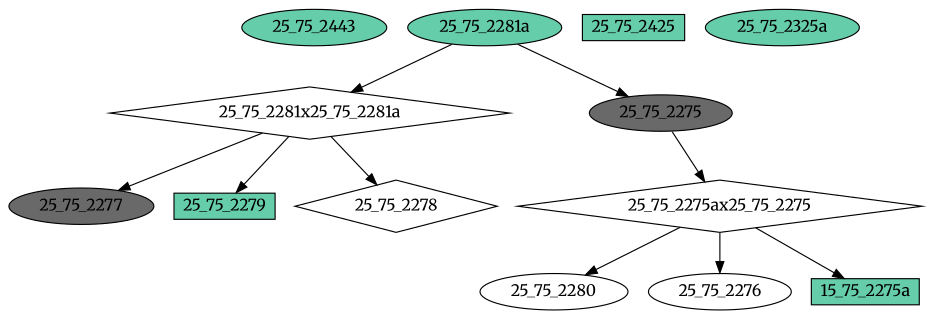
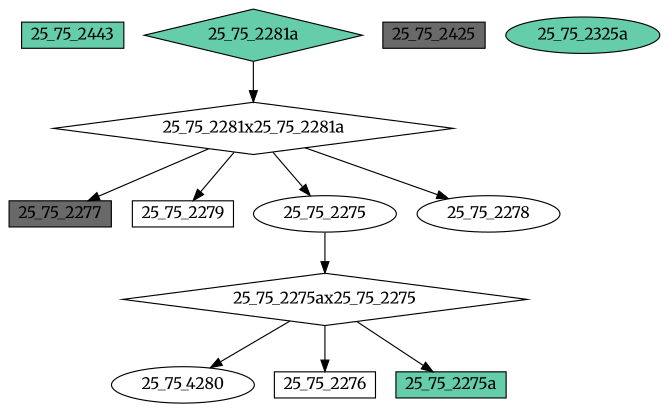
  digraph {
    fontname=Merriweather
    node [fillcolor=aquamarine3 fontcolor=black fontname=Merriweather regular=0 shape=ellipse style=filled]
    edge [fontname=Merriweather]
-   "25_75_2443" [height=0.3 width=0.5]
+   "25_75_2443" [height=0.3 shape=box width=0.5]
    "25_75_2281x25_75_2281a" [height=.1 shape=diamond width=.1 fillcolor="" fontcolor="" regular="" style=""]
-   "25_75_2277" [fillcolor=dimgrey height=0.3 width=0.5]
-   "25_75_2279" [height=0.3 shape=box width=0.5]
-   "25_75_2275" [fillcolor=dimgrey height=0.3 width=0.5]
-   "25_75_2278" [fillcolor=white height=0.3 shape=diamond width=0.5]
+   "25_75_2277" [fillcolor=dimgrey height=0.3 shape=box width=0.5]
+   "25_75_2279" [fillcolor=white height=0.3 shape=box width=0.5]
+   "25_75_2275" [fillcolor=white height=0.3 width=0.5]
+   "25_75_2278" [fillcolor=white height=0.3 width=0.5]
    "25_75_2275ax25_75_2275" [height=.1 shape=diamond width=.1 fillcolor="" fontcolor="" regular="" style=""]
-   "25_75_2281a" [height=0.3 width=0.5]
-   "25_75_2280" [fillcolor=white height=0.3 width=0.5]
-   "25_75_2276" [fillcolor=white height=0.3 width=0.5]
-   "25_75_2275a" [height=0.3 shape=box width=0.5 label="15_75_2275a"]
-   "25_75_2425" [height=0.3 shape=box width=0.5]
+   "25_75_2281a" [height=0.3 shape=diamond width=0.5]
+   "25_75_2280" [fillcolor=white height=0.3 width=0.5 label="25_75_4280"]
+   "25_75_2276" [fillcolor=white height=0.3 shape=box width=0.5]
+   "25_75_2275a" [height=0.3 shape=box width=0.5]
+   "25_75_2425" [fillcolor=dimgrey height=0.3 shape=box width=0.5]
    n13 [height=0.3 label="25_75_2325a" width=0.5]
    "25_75_2281x25_75_2281a" -> "25_75_2277"
    "25_75_2281x25_75_2281a" -> "25_75_2279"
-   "25_75_2281a" -> "25_75_2275"
+   "25_75_2281x25_75_2281a" -> "25_75_2275"
    "25_75_2281x25_75_2281a" -> "25_75_2278"
    "25_75_2275" -> "25_75_2275ax25_75_2275"
    "25_75_2275ax25_75_2275" -> "25_75_2280"
    "25_75_2275ax25_75_2275" -> "25_75_2276"
    "25_75_2275ax25_75_2275" -> "25_75_2275a"
    "25_75_2281a" -> "25_75_2281x25_75_2281a"
  }
